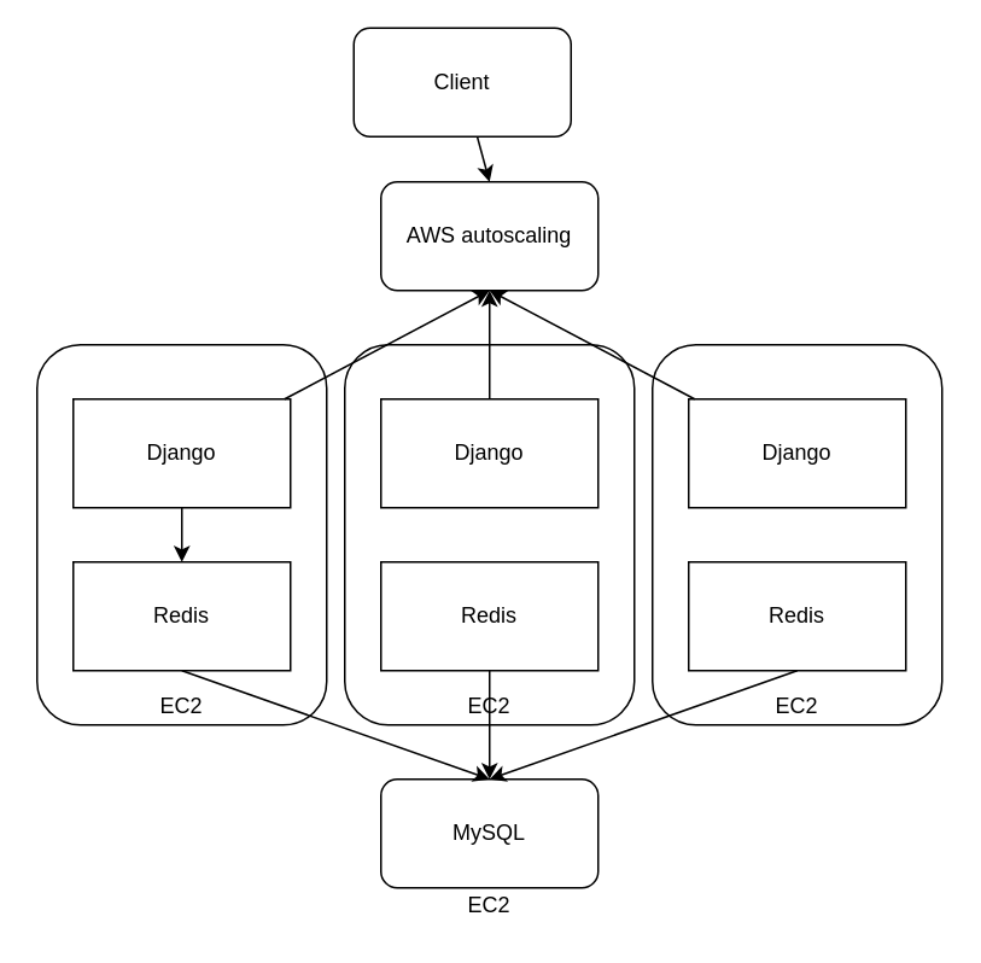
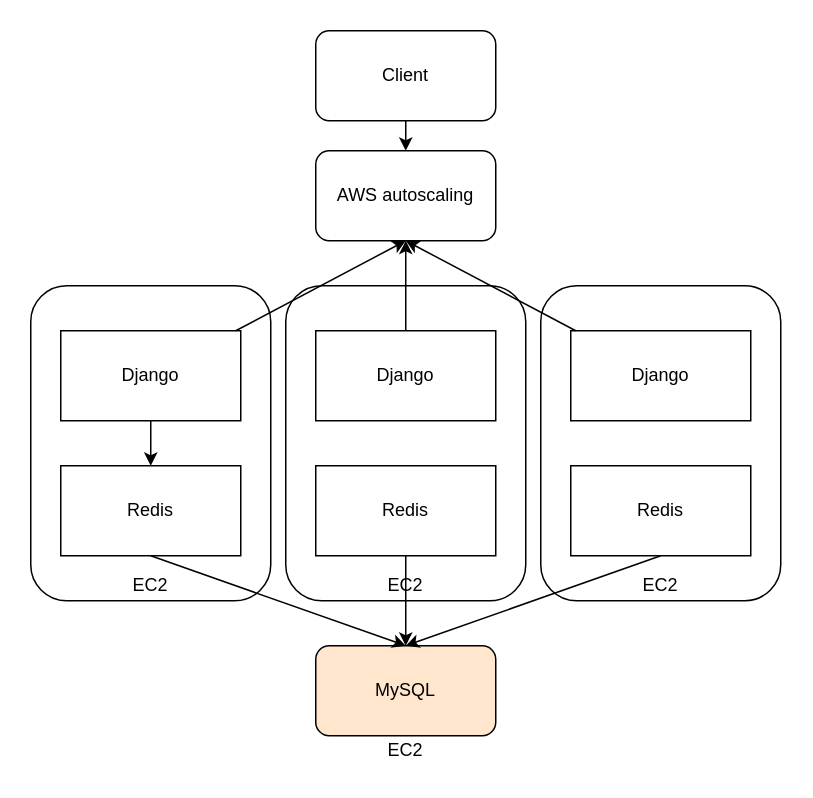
  <mxCell id="0" />
  <mxCell id="1" parent="0" />
- <mxCell id="2" value="MySQL" style="rounded=1;whiteSpace=wrap;html=1;" vertex="1" parent="1"><mxGeometry x="210" y="430" width="120" height="60" as="geometry" /></mxCell>
+ <mxCell id="2" value="MySQL" style="rounded=1;whiteSpace=wrap;html=1;fillColor=#ffe6cc;" vertex="1" parent="1"><mxGeometry x="210" y="430" width="120" height="60" as="geometry" /></mxCell>
  <mxCell id="3" value="" style="group" vertex="1" connectable="0" parent="1"><mxGeometry x="190" y="190" width="160" height="210" as="geometry" /></mxCell>
  <mxCell id="4" value="" style="rounded=1;whiteSpace=wrap;html=1;fillColor=none;" vertex="1" parent="3"><mxGeometry width="160" height="210" as="geometry" /></mxCell>
  <mxCell id="5" value="Django" style="rounded=0;whiteSpace=wrap;html=1;" vertex="1" parent="3"><mxGeometry x="20" y="30" width="120" height="60" as="geometry" /></mxCell>
  <mxCell id="6" value="Redis" style="rounded=0;whiteSpace=wrap;html=1;" vertex="1" parent="3"><mxGeometry x="20" y="120" width="120" height="60" as="geometry" /></mxCell>
  <mxCell id="7" value="EC2" style="text;html=1;strokeColor=none;fillColor=none;align=center;verticalAlign=middle;whiteSpace=wrap;rounded=0;" vertex="1" parent="3"><mxGeometry x="60" y="190" width="40" height="20" as="geometry" /></mxCell>
  <mxCell id="8" value="" style="group" vertex="1" connectable="0" parent="1"><mxGeometry x="20" y="190" width="160" height="210" as="geometry" /></mxCell>
  <mxCell id="9" value="" style="rounded=1;whiteSpace=wrap;html=1;fillColor=none;" vertex="1" parent="8"><mxGeometry width="160" height="210" as="geometry" /></mxCell>
  <mxCell id="10" value="Django" style="rounded=0;whiteSpace=wrap;html=1;" vertex="1" parent="8"><mxGeometry x="20" y="30" width="120" height="60" as="geometry" /></mxCell>
  <mxCell id="11" value="Redis" style="rounded=0;whiteSpace=wrap;html=1;" vertex="1" parent="8"><mxGeometry x="20" y="120" width="120" height="60" as="geometry" /></mxCell>
  <mxCell id="12" value="EC2" style="text;html=1;strokeColor=none;fillColor=none;align=center;verticalAlign=middle;whiteSpace=wrap;rounded=0;" vertex="1" parent="8"><mxGeometry x="60" y="190" width="40" height="20" as="geometry" /></mxCell>
  <mxCell id="13" style="edgeStyle=none;html=1;entryX=0.5;entryY=0;entryDx=0;entryDy=0;" edge="1" parent="8" source="10" target="11"><mxGeometry relative="1" as="geometry" /></mxCell>
  <mxCell id="14" value="" style="group" vertex="1" connectable="0" parent="1"><mxGeometry x="360" y="190" width="160" height="210" as="geometry" /></mxCell>
  <mxCell id="15" value="" style="rounded=1;whiteSpace=wrap;html=1;fillColor=none;" vertex="1" parent="14"><mxGeometry width="160" height="210" as="geometry" /></mxCell>
  <mxCell id="16" value="Django" style="rounded=0;whiteSpace=wrap;html=1;" vertex="1" parent="14"><mxGeometry x="20" y="30" width="120" height="60" as="geometry" /></mxCell>
  <mxCell id="17" value="Redis" style="rounded=0;whiteSpace=wrap;html=1;" vertex="1" parent="14"><mxGeometry x="20" y="120" width="120" height="60" as="geometry" /></mxCell>
  <mxCell id="18" value="EC2" style="text;html=1;strokeColor=none;fillColor=none;align=center;verticalAlign=middle;whiteSpace=wrap;rounded=0;" vertex="1" parent="14"><mxGeometry x="60" y="190" width="40" height="20" as="geometry" /></mxCell>
  <mxCell id="19" style="edgeStyle=none;html=1;exitX=0.5;exitY=1;exitDx=0;exitDy=0;entryX=0.5;entryY=0;entryDx=0;entryDy=0;" edge="1" parent="1" source="11" target="2"><mxGeometry relative="1" as="geometry" /></mxCell>
  <mxCell id="20" style="edgeStyle=none;html=1;exitX=0.5;exitY=1;exitDx=0;exitDy=0;entryX=0.5;entryY=0;entryDx=0;entryDy=0;" edge="1" parent="1" source="6" target="2"><mxGeometry relative="1" as="geometry" /></mxCell>
  <mxCell id="21" style="edgeStyle=none;html=1;exitX=0.5;exitY=1;exitDx=0;exitDy=0;entryX=0.5;entryY=0;entryDx=0;entryDy=0;" edge="1" parent="1" source="17" target="2"><mxGeometry relative="1" as="geometry" /></mxCell>
  <mxCell id="22" value="EC2" style="text;html=1;strokeColor=none;fillColor=none;align=center;verticalAlign=middle;whiteSpace=wrap;rounded=0;" vertex="1" parent="1"><mxGeometry x="250" y="490" width="40" height="20" as="geometry" /></mxCell>
  <mxCell id="23" style="edgeStyle=none;html=1;entryX=0.5;entryY=0;entryDx=0;entryDy=0;" edge="1" parent="1" source="24" target="25"><mxGeometry relative="1" as="geometry" /></mxCell>
- <mxCell id="24" value="Client" style="rounded=1;whiteSpace=wrap;html=1;fillColor=none;" vertex="1" parent="1"><mxGeometry x="195" y="15" width="120" height="60" as="geometry" /></mxCell>
+ <mxCell id="24" value="Client" style="rounded=1;whiteSpace=wrap;html=1;fillColor=none;" vertex="1" parent="1"><mxGeometry x="210" y="20" width="120" height="60" as="geometry" /></mxCell>
  <mxCell id="25" value="AWS autoscaling" style="rounded=1;whiteSpace=wrap;html=1;fillColor=none;" vertex="1" parent="1"><mxGeometry x="210" y="100" width="120" height="60" as="geometry" /></mxCell>
  <mxCell id="26" style="edgeStyle=none;html=1;entryX=0.5;entryY=1;entryDx=0;entryDy=0;" edge="1" parent="1" source="10" target="25"><mxGeometry relative="1" as="geometry" /></mxCell>
  <mxCell id="27" style="edgeStyle=none;html=1;entryX=0.5;entryY=1;entryDx=0;entryDy=0;" edge="1" parent="1" source="5" target="25"><mxGeometry relative="1" as="geometry" /></mxCell>
  <mxCell id="28" style="edgeStyle=none;html=1;" edge="1" parent="1" source="16"><mxGeometry relative="1" as="geometry"><mxPoint x="270" y="160" as="targetPoint" /></mxGeometry></mxCell>
